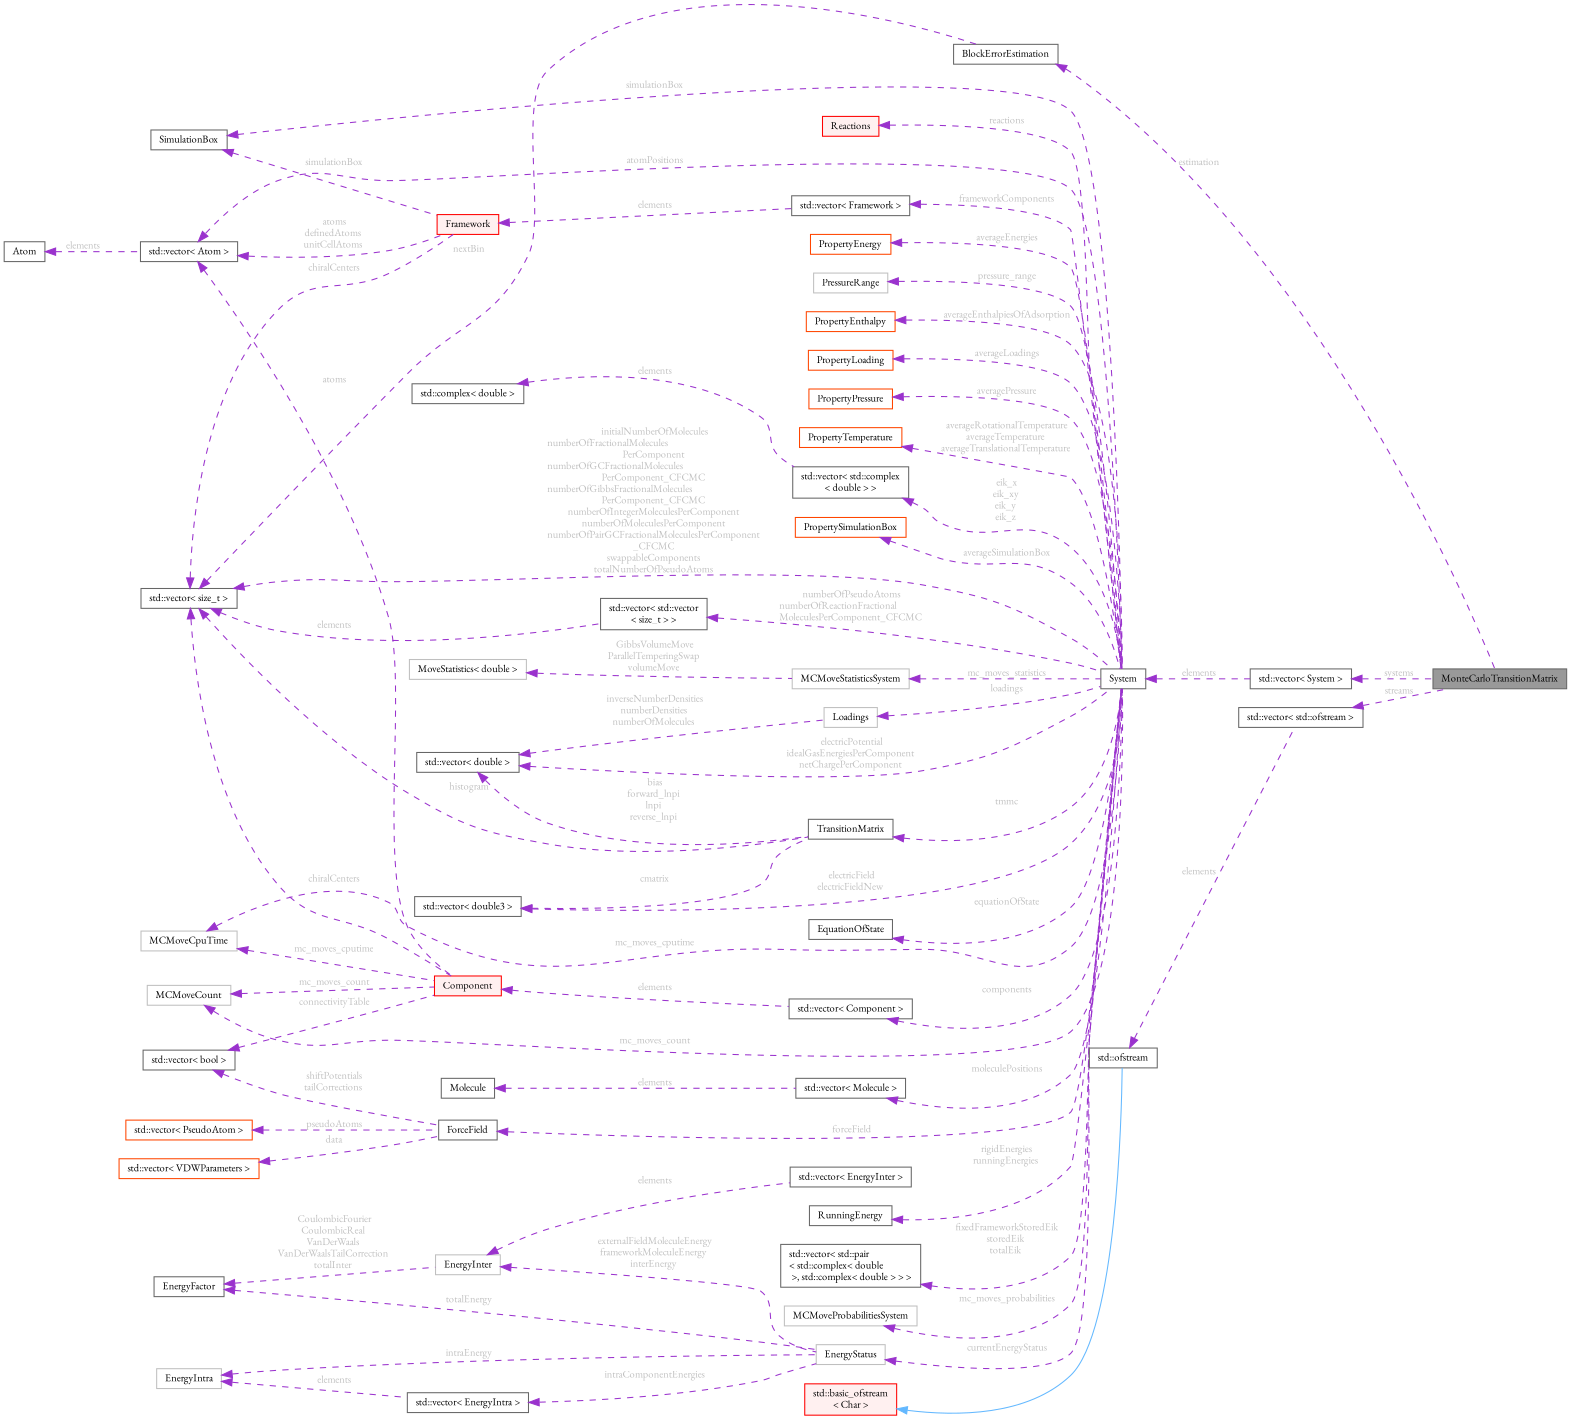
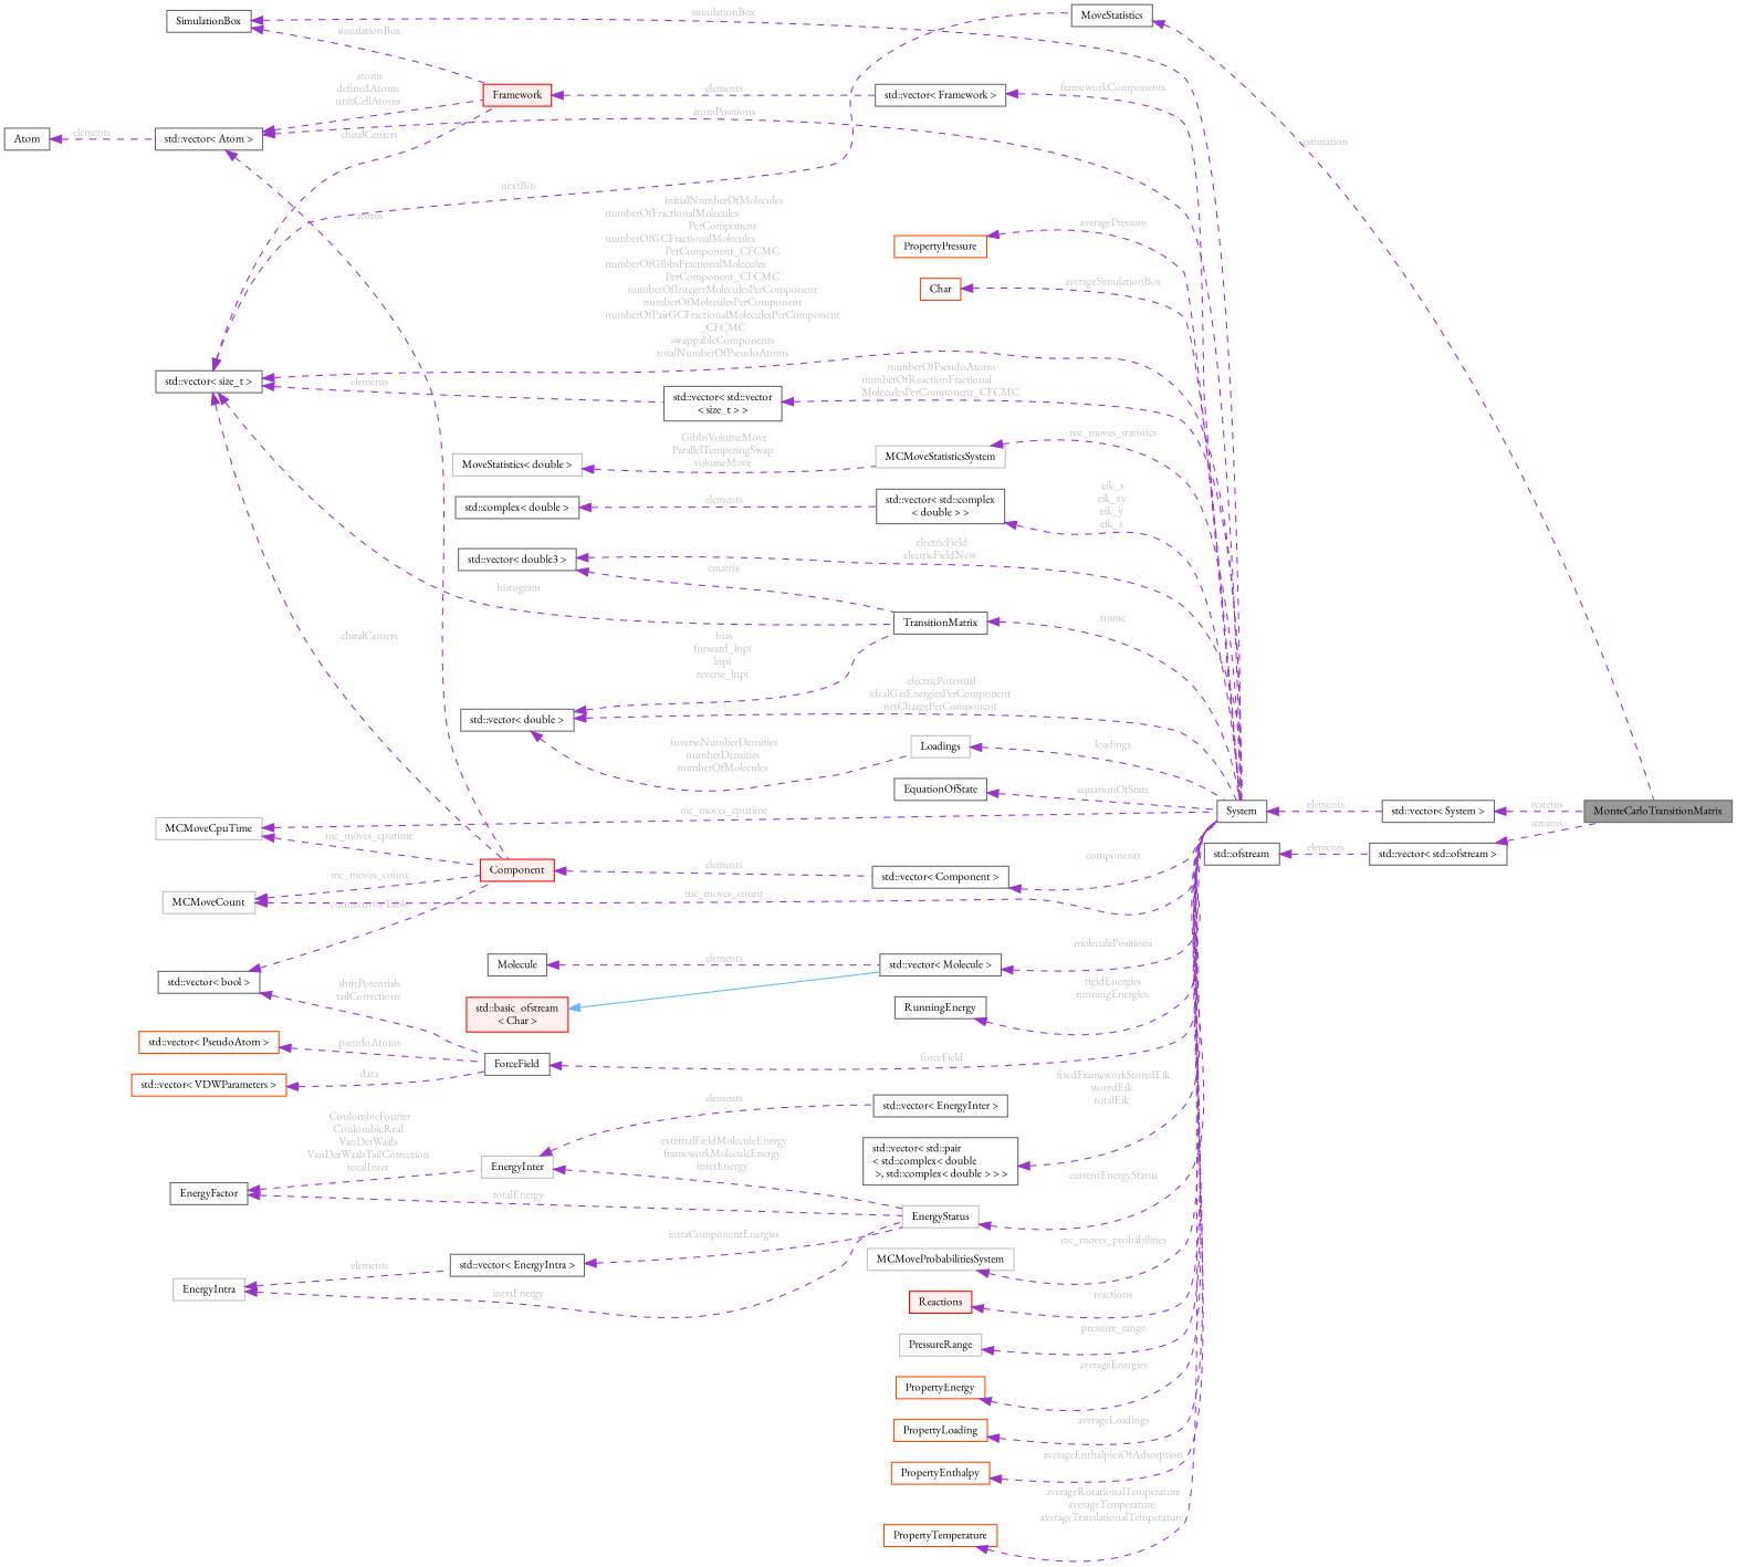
  digraph {
    fontname="EB Garamond"
    rankdir=LR
    node [color=gray40 fillcolor=white fontname="EB Garamond" fontsize=10 shape=box style=filled]
    edge [color=darkorchid3 dir=back fontcolor=grey fontname="EB Garamond" fontsize=10 labelfontname=Helvetica labelfontsize=10 style=dashed]
    n1 [fillcolor=grey60 fontcolor=black height=0.2 label=MonteCarloTransitionMatrix width=0.4]
    n2 [height=0.2 label="std::vector\< System \>" width=0.4]
    n3 [height=0.2 label=System width=0.4]
    n4 [height=0.2 label="std::vector\< Framework \>" width=0.4]
    n5 [color=red fillcolor="#FFF0F0" height=0.2 label=Framework width=0.4]
    n6 [height=0.2 label=SimulationBox width=0.4]
    n7 [height=0.2 label="std::vector\< Atom \>" width=0.4]
    n8 [color=red fillcolor="#FFF0F0" height=0.2 label=Component width=0.4]
    n9 [height=0.2 label="std::vector\< Component \>" width=0.4]
    n10 [height=0.2 label=Atom width=0.4]
    n11 [height=0.2 label="std::vector\< size_t \>" width=0.4]
    n12 [height=0.2 label="std::vector\< std::vector\l\< size_t \> \>" width=0.4]
    n13 [height=0.2 label=TransitionMatrix width=0.4]
-   n14 [height=0.2 label=BlockErrorEstimation width=0.4]
+   n14 [height=0.2 label=MoveStatistics width=0.4]
    n15 [height=0.2 label="std::vector\< bool \>" width=0.4]
    n16 [height=0.2 label=ForceField width=0.4]
    n17 [color=grey75 height=0.2 label=MCMoveCpuTime width=0.4]
    n18 [color=grey75 height=0.2 label=MCMoveCount width=0.4]
    n19 [height=0.2 label=EquationOfState width=0.4]
    n20 [color=grey75 height=0.2 label=Loadings width=0.4]
    n21 [height=0.2 label="std::vector\< double \>" width=0.4]
    n22 [color=orangered height=0.2 label="std::vector\< VDWParameters \>" width=0.4]
    n23 [color=orangered height=0.2 label="std::vector\< PseudoAtom \>" width=0.4]
    n24 [height=0.2 label="std::vector\< Molecule \>" width=0.4]
    n25 [height=0.2 label=Molecule width=0.4]
    n26 [height=0.2 label="std::vector\< double3 \>" width=0.4]
    n27 [height=0.2 label=RunningEnergy width=0.4]
    n28 [color=grey75 height=0.2 label=EnergyStatus width=0.4]
    n29 [height=0.2 label=EnergyFactor width=0.4]
    n30 [color=grey75 height=0.2 label=EnergyInter width=0.4]
    n31 [height=0.2 label="std::vector\< EnergyInter \>" width=0.4]
    n32 [color=grey75 height=0.2 label=EnergyIntra width=0.4]
    n33 [height=0.2 label="std::vector\< EnergyIntra \>" width=0.4]
    n34 [height=0.2 label="std::vector\< std::complex\l\< double \> \>" width=0.4]
    n35 [height=0.2 label="std::complex\< double \>" width=0.4]
    n36 [height=0.2 label="std::vector\< std::pair\l\< std::complex\< double\l \>, std::complex\< double \> \> \>" width=0.4]
    n37 [color=grey75 height=0.2 label=MCMoveProbabilitiesSystem width=0.4]
    n38 [color=grey75 height=0.2 label=MCMoveStatisticsSystem width=0.4]
    n39 [color=grey75 height=0.2 label="MoveStatistics\< double \>" width=0.4]
    n40 [color=red fillcolor="#FFF0F0" height=0.2 label=Reactions width=0.4]
    n41 [color=grey75 height=0.2 label=PressureRange width=0.4]
    n42 [color=orangered height=0.2 label=PropertyEnergy width=0.4]
    n43 [color=orangered height=0.2 label=PropertyLoading width=0.4]
    n44 [color=orangered height=0.2 label=PropertyEnthalpy width=0.4]
    n45 [color=orangered height=0.2 label=PropertyTemperature width=0.4]
    n46 [color=orangered height=0.2 label=PropertyPressure width=0.4]
-   n47 [color=orangered height=0.2 label=PropertySimulationBox width=0.4]
+   n47 [color=orangered height=0.2 label=Char width=0.4]
    n48 [height=0.2 label="std::vector\< std::ofstream \>" width=0.4]
    n49 [height=0.2 label="std::ofstream" width=0.4]
    n50 [color=red fillcolor="#FFF0F0" height=0.2 label="std::basic_ofstream\l\< Char \>" width=0.4]
    n2 -> n1 [label=" systems"]
    n3 -> n2 [label=" elements"]
    n4 -> n3 [label=" frameworkComponents"]
    n5 -> n4 [label=" elements"]
    n6 -> n3 [label=" simulationBox"]
    n6 -> n5 [label=" simulationBox"]
    n7 -> n3 [label=" atomPositions"]
    n7 -> n5 [label=" atoms\ndefinedAtoms\nunitCellAtoms"]
    n7 -> n8 [label=" atoms"]
    n8 -> n9 [label=" elements"]
    n9 -> n3 [label=" components"]
    n10 -> n7 [label=" elements"]
    n11 -> n3 [label=" initialNumberOfMolecules\nnumberOfFractionalMolecules\lPerComponent\nnumberOfGCFractionalMolecules\lPerComponent_CFCMC\nnumberOfGibbsFractionalMolecules\lPerComponent_CFCMC\nnumberOfIntegerMoleculesPerComponent\nnumberOfMoleculesPerComponent\nnumberOfPairGCFractionalMoleculesPerComponent\l_CFCMC\nswappableComponents\ntotalNumberOfPseudoAtoms"]
    n11 -> n5 [label=" chiralCenters"]
    n11 -> n8 [label=" chiralCenters"]
    n11 -> n12 [label=" elements"]
    n11 -> n13 [label=" histogram"]
    n11 -> n14 [label=" nextBin"]
    n12 -> n3 [label=" numberOfPseudoAtoms\nnumberOfReactionFractional\lMoleculesPerComponent_CFCMC"]
    n13 -> n3 [label=" tmmc"]
    n14 -> n1 [label=" estimation"]
    n15 -> n8 [label=" connectivityTable"]
    n15 -> n16 [label=" shiftPotentials\ntailCorrections"]
    n16 -> n3 [label=" forceField"]
    n17 -> n3 [label=" mc_moves_cputime"]
    n17 -> n8 [label=" mc_moves_cputime"]
    n18 -> n3 [label=" mc_moves_count"]
    n18 -> n8 [label=" mc_moves_count"]
    n19 -> n3 [label=" equationOfState"]
    n20 -> n3 [label=" loadings"]
    n21 -> n3 [label=" electricPotential\nidealGasEnergiesPerComponent\nnetChargePerComponent"]
    n21 -> n13 [label=" bias\nforward_lnpi\nlnpi\nreverse_lnpi"]
    n21 -> n20 [label=" inverseNumberDensities\nnumberDensities\nnumberOfMolecules"]
    n22 -> n16 [label=" data"]
    n23 -> n16 [label=" pseudoAtoms"]
    n24 -> n3 [label=" moleculePositions"]
    n25 -> n24 [label=" elements"]
    n26 -> n3 [label=" electricField\nelectricFieldNew"]
    n26 -> n13 [label=" cmatrix"]
    n27 -> n3 [label=" rigidEnergies\nrunningEnergies"]
    n28 -> n3 [label=" currentEnergyStatus"]
    n29 -> n28 [label=" totalEnergy"]
    n29 -> n30 [label=" CoulombicFourier\nCoulombicReal\nVanDerWaals\nVanDerWaalsTailCorrection\ntotalInter"]
    n30 -> n28 [label=" externalFieldMoleculeEnergy\nframeworkMoleculeEnergy\ninterEnergy"]
    n30 -> n31 [label=" elements"]
    n32 -> n28 [label=" intraEnergy"]
    n32 -> n33 [label=" elements"]
    n33 -> n28 [label=" intraComponentEnergies"]
    n34 -> n3 [label=" eik_x\neik_xy\neik_y\neik_z"]
    n35 -> n34 [label=" elements"]
    n36 -> n3 [label=" fixedFrameworkStoredEik\nstoredEik\ntotalEik"]
    n37 -> n3 [label=" mc_moves_probabilities"]
    n38 -> n3 [label=" mc_moves_statistics"]
    n39 -> n38 [label=" GibbsVolumeMove\nParallelTemperingSwap\nvolumeMove"]
    n40 -> n3 [label=" reactions"]
    n41 -> n3 [label=" pressure_range"]
    n42 -> n3 [label=" averageEnergies"]
    n43 -> n3 [label=" averageLoadings"]
    n44 -> n3 [label=" averageEnthalpiesOfAdsorption"]
    n45 -> n3 [label=" averageRotationalTemperature\naverageTemperature\naverageTranslationalTemperature"]
    n46 -> n3 [label=" averagePressure"]
    n47 -> n3 [label=" averageSimulationBox"]
    n48 -> n1 [label=" streams"]
    n49 -> n48 [label=" elements"]
-   n50 -> n49 [color=steelblue1 style=solid fontcolor=""]
+   n50 -> n24 [color=steelblue1 style=solid fontcolor=""]
  }
